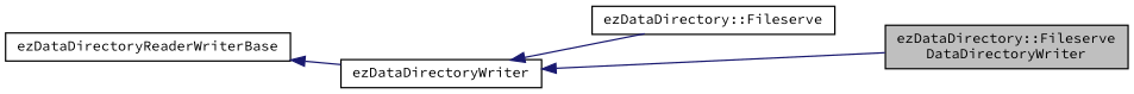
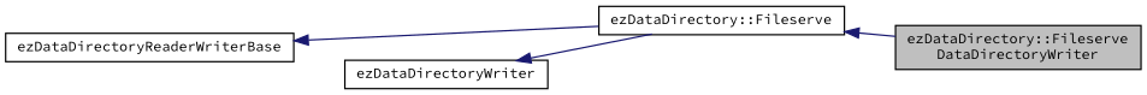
  digraph {
    fontname="Source Code Pro"
    rankdir=LR
    node [color=black fillcolor=white fontname="Source Code Pro" fontsize=10 shape=record style=filled]
    edge [color=midnightblue dir=back fontname="Source Code Pro" fontsize=10 labelfontname=Helvetica labelfontsize=10 style=solid]
    n1 [fillcolor=grey75 fontcolor=black height=0.2 label="ezDataDirectory::Fileserve\lDataDirectoryWriter" width=0.4]
    n2 [height=0.2 label="ezDataDirectory::Fileserve" width=0.4]
    n3 [height=0.2 label=ezDataDirectoryWriter width=0.4]
    n4 [height=0.2 label=ezDataDirectoryReaderWriterBase width=0.4]
-   n3 -> n1
+   n2 -> n1
    n3 -> n2
-   n4 -> n3
+   n4 -> n2
  }
